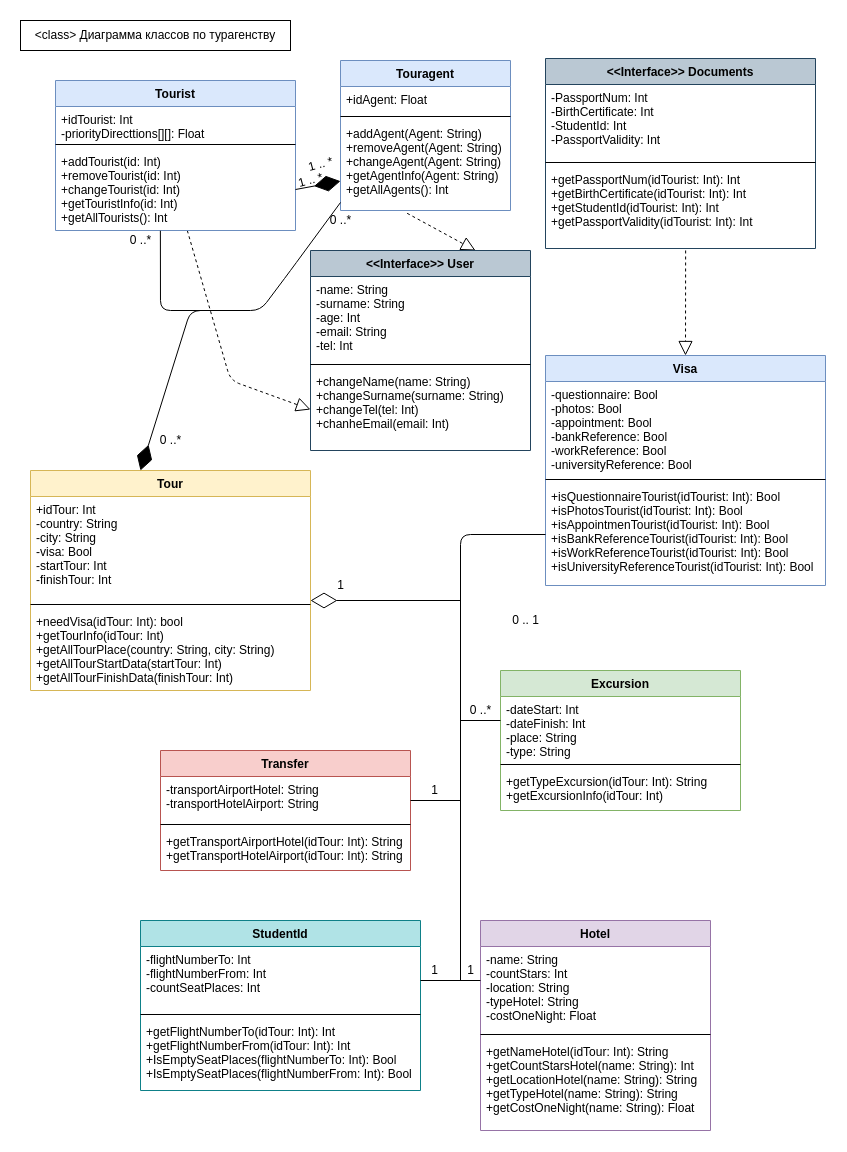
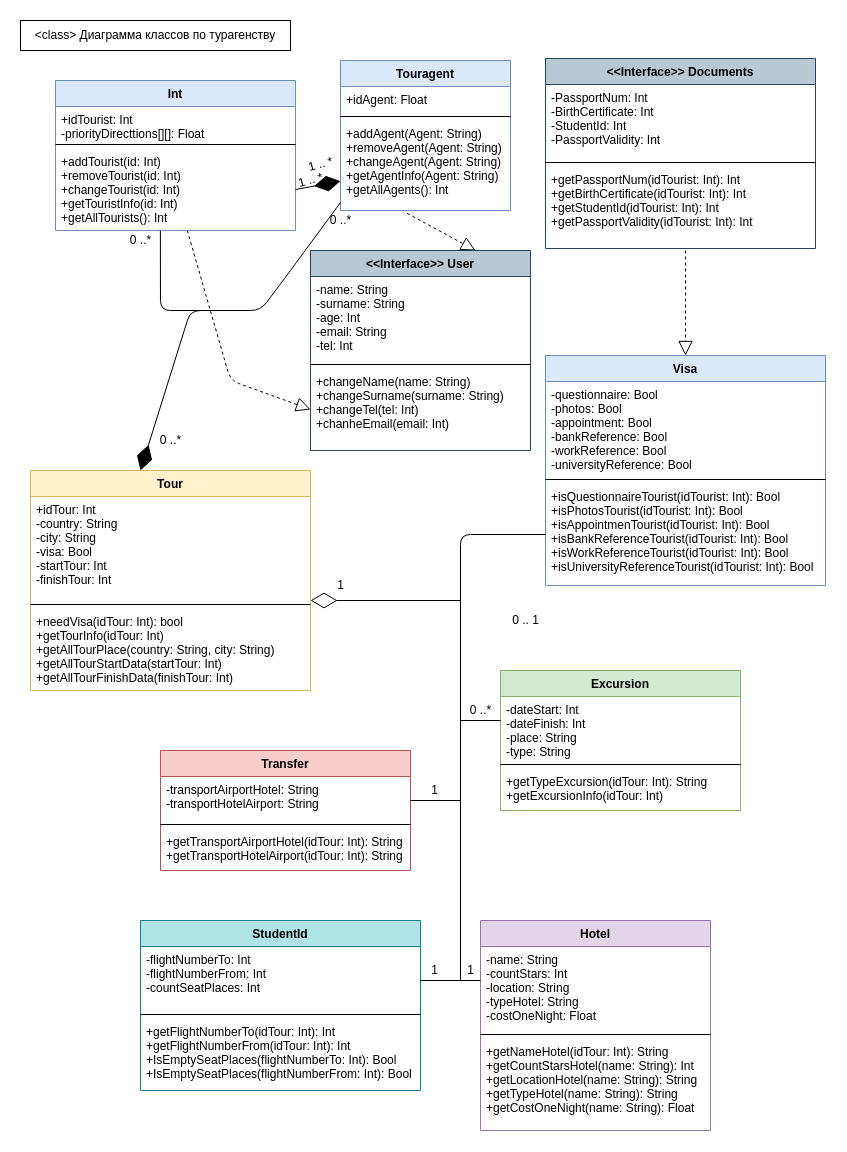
  <mxCell id="0" />
  <mxCell id="1" parent="0" />
  <mxCell id="2" value="&amp;lt;class&amp;gt; Диаграмма классов по турагенству" style="rounded=0;whiteSpace=wrap;html=1;" parent="1" vertex="1"><mxGeometry x="20" y="20" width="270" height="30" as="geometry" /></mxCell>
  <mxCell id="3" value="" style="endArrow=block;dashed=1;endFill=0;endSize=12;html=1;entryX=0;entryY=0.5;entryDx=0;entryDy=0;" edge="1" parent="1" source="8" target="20"><mxGeometry width="160" relative="1" as="geometry"><mxPoint x="173.04" y="260" as="sourcePoint" /><mxPoint x="328" y="350" as="targetPoint" /><Array as="points"><mxPoint x="230" y="380" /></Array></mxGeometry></mxCell>
  <mxCell id="4" value="" style="endArrow=block;dashed=1;endFill=0;endSize=12;html=1;exitX=0.392;exitY=1.031;exitDx=0;exitDy=0;exitPerimeter=0;entryX=0.75;entryY=0;entryDx=0;entryDy=0;" edge="1" parent="1" source="12" target="17"><mxGeometry width="160" relative="1" as="geometry"><mxPoint x="410" y="250" as="sourcePoint" /><mxPoint x="570" y="250" as="targetPoint" /><Array as="points" /></mxGeometry></mxCell>
- <mxCell id="5" value="Tourist" style="swimlane;fontStyle=1;align=center;verticalAlign=top;childLayout=stackLayout;horizontal=1;startSize=26;horizontalStack=0;resizeParent=1;resizeParentMax=0;resizeLast=0;collapsible=1;marginBottom=0;fillColor=#dae8fc;strokeColor=#6c8ebf;" vertex="1" parent="1"><mxGeometry x="55" y="80" width="240" height="150" as="geometry" /></mxCell>
+ <mxCell id="5" value="Int" style="swimlane;fontStyle=1;align=center;verticalAlign=top;childLayout=stackLayout;horizontal=1;startSize=26;horizontalStack=0;resizeParent=1;resizeParentMax=0;resizeLast=0;collapsible=1;marginBottom=0;fillColor=#dae8fc;strokeColor=#6c8ebf;" vertex="1" parent="1"><mxGeometry x="55" y="80" width="240" height="150" as="geometry" /></mxCell>
  <mxCell id="6" value="+idTourist: Int&#10;-priorityDirecttions[][]: Float&#10;" style="text;strokeColor=none;fillColor=none;align=left;verticalAlign=top;spacingLeft=4;spacingRight=4;overflow=hidden;rotatable=0;points=[[0,0.5],[1,0.5]];portConstraint=eastwest;" vertex="1" parent="5"><mxGeometry y="26" width="240" height="34" as="geometry" /></mxCell>
  <mxCell id="7" value="" style="line;strokeWidth=1;fillColor=none;align=left;verticalAlign=middle;spacingTop=-1;spacingLeft=3;spacingRight=3;rotatable=0;labelPosition=right;points=[];portConstraint=eastwest;" vertex="1" parent="5"><mxGeometry y="60" width="240" height="8" as="geometry" /></mxCell>
  <mxCell id="8" value="+addTourist(id: Int)&#10;+removeTourist(id: Int)&#10;+changeTourist(id: Int)&#10;+getTouristInfo(id: Int)&#10;+getAllTourists(): Int" style="text;strokeColor=none;fillColor=none;align=left;verticalAlign=top;spacingLeft=4;spacingRight=4;overflow=hidden;rotatable=0;points=[[0,0.5],[1,0.5]];portConstraint=eastwest;" vertex="1" parent="5"><mxGeometry y="68" width="240" height="82" as="geometry" /></mxCell>
  <mxCell id="9" value="Touragent" style="swimlane;fontStyle=1;align=center;verticalAlign=top;childLayout=stackLayout;horizontal=1;startSize=26;horizontalStack=0;resizeParent=1;resizeParentMax=0;resizeLast=0;collapsible=1;marginBottom=0;fillColor=#dae8fc;strokeColor=#6c8ebf;" vertex="1" parent="1"><mxGeometry x="340" y="60" width="170" height="150" as="geometry" /></mxCell>
  <mxCell id="10" value="+idAgent: Float&#10;" style="text;strokeColor=none;fillColor=none;align=left;verticalAlign=top;spacingLeft=4;spacingRight=4;overflow=hidden;rotatable=0;points=[[0,0.5],[1,0.5]];portConstraint=eastwest;" vertex="1" parent="9"><mxGeometry y="26" width="170" height="26" as="geometry" /></mxCell>
  <mxCell id="11" value="" style="line;strokeWidth=1;fillColor=none;align=left;verticalAlign=middle;spacingTop=-1;spacingLeft=3;spacingRight=3;rotatable=0;labelPosition=right;points=[];portConstraint=eastwest;" vertex="1" parent="9"><mxGeometry y="52" width="170" height="8" as="geometry" /></mxCell>
  <mxCell id="12" value="+addAgent(Agent: String)&#10;+removeAgent(Agent: String)&#10;+changeAgent(Agent: String)&#10;+getAgentInfo(Agent: String)&#10;+getAllAgents(): Int" style="text;strokeColor=none;fillColor=none;align=left;verticalAlign=top;spacingLeft=4;spacingRight=4;overflow=hidden;rotatable=0;points=[[0,0.5],[1,0.5]];portConstraint=eastwest;" vertex="1" parent="9"><mxGeometry y="60" width="170" height="90" as="geometry" /></mxCell>
  <mxCell id="13" value="&lt;&lt;Interface&gt;&gt; Documents" style="swimlane;fontStyle=1;align=center;verticalAlign=top;childLayout=stackLayout;horizontal=1;startSize=26;horizontalStack=0;resizeParent=1;resizeParentMax=0;resizeLast=0;collapsible=1;marginBottom=0;fillColor=#bac8d3;strokeColor=#23445d;" vertex="1" parent="1"><mxGeometry x="545" y="58" width="270" height="190" as="geometry" /></mxCell>
  <mxCell id="14" value="-PassportNum: Int&#10;-BirthСertificate: Int&#10;-StudentId: Int&#10;-PassportValidity: Int&#10;" style="text;strokeColor=none;fillColor=none;align=left;verticalAlign=top;spacingLeft=4;spacingRight=4;overflow=hidden;rotatable=0;points=[[0,0.5],[1,0.5]];portConstraint=eastwest;" vertex="1" parent="13"><mxGeometry y="26" width="270" height="74" as="geometry" /></mxCell>
  <mxCell id="15" value="" style="line;strokeWidth=1;fillColor=none;align=left;verticalAlign=middle;spacingTop=-1;spacingLeft=3;spacingRight=3;rotatable=0;labelPosition=right;points=[];portConstraint=eastwest;" vertex="1" parent="13"><mxGeometry y="100" width="270" height="8" as="geometry" /></mxCell>
  <mxCell id="16" value="+getPassportNum(idTourist: Int): Int&#10;+getBirthСertificate(idTourist: Int): Int&#10;+getStudentId(idTourist: Int): Int&#10;+getPassportValidity(idTourist: Int): Int" style="text;strokeColor=none;fillColor=none;align=left;verticalAlign=top;spacingLeft=4;spacingRight=4;overflow=hidden;rotatable=0;points=[[0,0.5],[1,0.5]];portConstraint=eastwest;" vertex="1" parent="13"><mxGeometry y="108" width="270" height="82" as="geometry" /></mxCell>
  <mxCell id="17" value="&lt;&lt;Interface&gt;&gt; User&#10;" style="swimlane;fontStyle=1;align=center;verticalAlign=top;childLayout=stackLayout;horizontal=1;startSize=26;horizontalStack=0;resizeParent=1;resizeParentMax=0;resizeLast=0;collapsible=1;marginBottom=0;fillColor=#bac8d3;strokeColor=#23445d;" vertex="1" parent="1"><mxGeometry x="310" y="250" width="220" height="200" as="geometry" /></mxCell>
  <mxCell id="18" value="-name: String&#10;-surname: String&#10;-age: Int&#10;-email: String&#10;-tel: Int" style="text;align=left;verticalAlign=top;spacingLeft=4;spacingRight=4;overflow=hidden;rotatable=0;points=[[0,0.5],[1,0.5]];portConstraint=eastwest;" vertex="1" parent="17"><mxGeometry y="26" width="220" height="84" as="geometry" /></mxCell>
  <mxCell id="19" value="" style="line;strokeWidth=1;fillColor=none;align=left;verticalAlign=middle;spacingTop=-1;spacingLeft=3;spacingRight=3;rotatable=0;labelPosition=right;points=[];portConstraint=eastwest;" vertex="1" parent="17"><mxGeometry y="110" width="220" height="8" as="geometry" /></mxCell>
  <mxCell id="20" value="+changeName(name: String)&#10;+changeSurname(surname: String)&#10;+changeTel(tel: Int)&#10;+chanheEmail(email: Int)" style="text;strokeColor=none;fillColor=none;align=left;verticalAlign=top;spacingLeft=4;spacingRight=4;overflow=hidden;rotatable=0;points=[[0,0.5],[1,0.5]];portConstraint=eastwest;" vertex="1" parent="17"><mxGeometry y="118" width="220" height="82" as="geometry" /></mxCell>
  <mxCell id="21" value="Visa" style="swimlane;fontStyle=1;align=center;verticalAlign=top;childLayout=stackLayout;horizontal=1;startSize=26;horizontalStack=0;resizeParent=1;resizeParentMax=0;resizeLast=0;collapsible=1;marginBottom=0;fillColor=#dae8fc;strokeColor=#6c8ebf;" vertex="1" parent="1"><mxGeometry x="545" y="355" width="280" height="230" as="geometry" /></mxCell>
  <mxCell id="22" value="-questionnaire: Bool&#10;-photos: Bool&#10;-appointment: Bool&#10;-bankReference: Bool&#10;-workReference: Bool&#10;-universityReference: Bool" style="text;strokeColor=none;fillColor=none;align=left;verticalAlign=top;spacingLeft=4;spacingRight=4;overflow=hidden;rotatable=0;points=[[0,0.5],[1,0.5]];portConstraint=eastwest;" vertex="1" parent="21"><mxGeometry y="26" width="280" height="94" as="geometry" /></mxCell>
  <mxCell id="23" value="" style="line;strokeWidth=1;fillColor=none;align=left;verticalAlign=middle;spacingTop=-1;spacingLeft=3;spacingRight=3;rotatable=0;labelPosition=right;points=[];portConstraint=eastwest;" vertex="1" parent="21"><mxGeometry y="120" width="280" height="8" as="geometry" /></mxCell>
  <mxCell id="24" value="+isQuestionnaireTourist(idTourist: Int): Bool&#10;+isPhotosTourist(idTourist: Int): Bool&#10;+isAppointmenTourist(idTourist: Int): Bool&#10;+isBankReferenceTourist(idTourist: Int): Bool&#10;+isWorkReferenceTourist(idTourist: Int): Bool&#10;+isUniversityReferenceTourist(idTourist: Int): Bool" style="text;strokeColor=none;fillColor=none;align=left;verticalAlign=top;spacingLeft=4;spacingRight=4;overflow=hidden;rotatable=0;points=[[0,0.5],[1,0.5]];portConstraint=eastwest;" vertex="1" parent="21"><mxGeometry y="128" width="280" height="102" as="geometry" /></mxCell>
  <mxCell id="25" value="Tour" style="swimlane;fontStyle=1;align=center;verticalAlign=top;childLayout=stackLayout;horizontal=1;startSize=26;horizontalStack=0;resizeParent=1;resizeParentMax=0;resizeLast=0;collapsible=1;marginBottom=0;fillColor=#fff2cc;strokeColor=#d6b656;" vertex="1" parent="1"><mxGeometry x="30" y="470" width="280" height="220" as="geometry" /></mxCell>
  <mxCell id="26" value="+idTour: Int&#10;-country: String&#10;-city: String&#10;-visa: Bool&#10;-startTour: Int&#10;-finishTour: Int&#10;&#10;" style="text;strokeColor=none;fillColor=none;align=left;verticalAlign=top;spacingLeft=4;spacingRight=4;overflow=hidden;rotatable=0;points=[[0,0.5],[1,0.5]];portConstraint=eastwest;" vertex="1" parent="25"><mxGeometry y="26" width="280" height="104" as="geometry" /></mxCell>
  <mxCell id="27" value="" style="line;strokeWidth=1;fillColor=none;align=left;verticalAlign=middle;spacingTop=-1;spacingLeft=3;spacingRight=3;rotatable=0;labelPosition=right;points=[];portConstraint=eastwest;" vertex="1" parent="25"><mxGeometry y="130" width="280" height="8" as="geometry" /></mxCell>
  <mxCell id="28" value="+needVisa(idTour: Int): bool&#10;+getTourInfo(idTour: Int)&#10;+getAllTourPlace(country: String, city: String)&#10;+getAllTourStartData(startTour: Int)&#10;+getAllTourFinishData(finishTour: Int)" style="text;strokeColor=none;fillColor=none;align=left;verticalAlign=top;spacingLeft=4;spacingRight=4;overflow=hidden;rotatable=0;points=[[0,0.5],[1,0.5]];portConstraint=eastwest;" vertex="1" parent="25"><mxGeometry y="138" width="280" height="82" as="geometry" /></mxCell>
  <mxCell id="29" value="Excursion" style="swimlane;fontStyle=1;align=center;verticalAlign=top;childLayout=stackLayout;horizontal=1;startSize=26;horizontalStack=0;resizeParent=1;resizeParentMax=0;resizeLast=0;collapsible=1;marginBottom=0;fillColor=#d5e8d4;strokeColor=#82b366;" vertex="1" parent="1"><mxGeometry x="500" y="670" width="240" height="140" as="geometry" /></mxCell>
  <mxCell id="30" value="-dateStart: Int&#10;-dateFinish: Int&#10;-place: String&#10;-type: String" style="text;strokeColor=none;fillColor=none;align=left;verticalAlign=top;spacingLeft=4;spacingRight=4;overflow=hidden;rotatable=0;points=[[0,0.5],[1,0.5]];portConstraint=eastwest;" vertex="1" parent="29"><mxGeometry y="26" width="240" height="64" as="geometry" /></mxCell>
  <mxCell id="31" value="" style="line;strokeWidth=1;fillColor=none;align=left;verticalAlign=middle;spacingTop=-1;spacingLeft=3;spacingRight=3;rotatable=0;labelPosition=right;points=[];portConstraint=eastwest;" vertex="1" parent="29"><mxGeometry y="90" width="240" height="8" as="geometry" /></mxCell>
  <mxCell id="32" value="+getTypeExcursion(idTour: Int): String&#10;+getExcursionInfo(idTour: Int)" style="text;strokeColor=none;fillColor=none;align=left;verticalAlign=top;spacingLeft=4;spacingRight=4;overflow=hidden;rotatable=0;points=[[0,0.5],[1,0.5]];portConstraint=eastwest;" vertex="1" parent="29"><mxGeometry y="98" width="240" height="42" as="geometry" /></mxCell>
  <mxCell id="33" value="Hotel" style="swimlane;fontStyle=1;align=center;verticalAlign=top;childLayout=stackLayout;horizontal=1;startSize=26;horizontalStack=0;resizeParent=1;resizeParentMax=0;resizeLast=0;collapsible=1;marginBottom=0;fillColor=#e1d5e7;strokeColor=#9673a6;" vertex="1" parent="1"><mxGeometry x="480" y="920" width="230" height="210" as="geometry" /></mxCell>
  <mxCell id="34" value="-name: String&#10;-countStars: Int&#10;-location: String&#10;-typeHotel: String&#10;-costOneNight: Float&#10;&#10;-&#10;" style="text;strokeColor=none;fillColor=none;align=left;verticalAlign=top;spacingLeft=4;spacingRight=4;overflow=hidden;rotatable=0;points=[[0,0.5],[1,0.5]];portConstraint=eastwest;" vertex="1" parent="33"><mxGeometry y="26" width="230" height="84" as="geometry" /></mxCell>
  <mxCell id="35" value="" style="line;strokeWidth=1;fillColor=none;align=left;verticalAlign=middle;spacingTop=-1;spacingLeft=3;spacingRight=3;rotatable=0;labelPosition=right;points=[];portConstraint=eastwest;" vertex="1" parent="33"><mxGeometry y="110" width="230" height="8" as="geometry" /></mxCell>
  <mxCell id="36" value="+getNameHotel(idTour: Int): String &#10;+getCountStarsHotel(name: String): Int &#10;+getLocationHotel(name: String): String &#10;+getTypeHotel(name: String): String &#10;+getCostOneNight(name: String): Float " style="text;strokeColor=none;fillColor=none;align=left;verticalAlign=top;spacingLeft=4;spacingRight=4;overflow=hidden;rotatable=0;points=[[0,0.5],[1,0.5]];portConstraint=eastwest;" vertex="1" parent="33"><mxGeometry y="118" width="230" height="92" as="geometry" /></mxCell>
  <mxCell id="37" value="StudentId" style="swimlane;fontStyle=1;align=center;verticalAlign=top;childLayout=stackLayout;horizontal=1;startSize=26;horizontalStack=0;resizeParent=1;resizeParentMax=0;resizeLast=0;collapsible=1;marginBottom=0;fillColor=#b0e3e6;strokeColor=#0e8088;" vertex="1" parent="1"><mxGeometry x="140" y="920" width="280" height="170" as="geometry" /></mxCell>
  <mxCell id="38" value="-flightNumberTo: Int&#10;-flightNumberFrom: Int&#10;-countSeatPlaces: Int" style="text;strokeColor=none;fillColor=none;align=left;verticalAlign=top;spacingLeft=4;spacingRight=4;overflow=hidden;rotatable=0;points=[[0,0.5],[1,0.5]];portConstraint=eastwest;" vertex="1" parent="37"><mxGeometry y="26" width="280" height="64" as="geometry" /></mxCell>
  <mxCell id="39" value="" style="line;strokeWidth=1;fillColor=none;align=left;verticalAlign=middle;spacingTop=-1;spacingLeft=3;spacingRight=3;rotatable=0;labelPosition=right;points=[];portConstraint=eastwest;" vertex="1" parent="37"><mxGeometry y="90" width="280" height="8" as="geometry" /></mxCell>
  <mxCell id="40" value="+getFlightNumberTo(idTour: Int): Int&#10;+getFlightNumberFrom(idTour: Int): Int&#10;+IsEmptySeatPlaces(flightNumberTo: Int): Bool&#10;+IsEmptySeatPlaces(flightNumberFrom: Int): Bool" style="text;strokeColor=none;fillColor=none;align=left;verticalAlign=top;spacingLeft=4;spacingRight=4;overflow=hidden;rotatable=0;points=[[0,0.5],[1,0.5]];portConstraint=eastwest;" vertex="1" parent="37"><mxGeometry y="98" width="280" height="72" as="geometry" /></mxCell>
  <mxCell id="41" value="Transfer" style="swimlane;fontStyle=1;align=center;verticalAlign=top;childLayout=stackLayout;horizontal=1;startSize=26;horizontalStack=0;resizeParent=1;resizeParentMax=0;resizeLast=0;collapsible=1;marginBottom=0;fillColor=#f8cecc;strokeColor=#b85450;" vertex="1" parent="1"><mxGeometry x="160" y="750" width="250" height="120" as="geometry" /></mxCell>
  <mxCell id="42" value="-transportAirportHotel: String&#10;-transportHotelAirport: String" style="text;strokeColor=none;fillColor=none;align=left;verticalAlign=top;spacingLeft=4;spacingRight=4;overflow=hidden;rotatable=0;points=[[0,0.5],[1,0.5]];portConstraint=eastwest;" vertex="1" parent="41"><mxGeometry y="26" width="250" height="44" as="geometry" /></mxCell>
  <mxCell id="43" value="" style="line;strokeWidth=1;fillColor=none;align=left;verticalAlign=middle;spacingTop=-1;spacingLeft=3;spacingRight=3;rotatable=0;labelPosition=right;points=[];portConstraint=eastwest;" vertex="1" parent="41"><mxGeometry y="70" width="250" height="8" as="geometry" /></mxCell>
  <mxCell id="44" value="+getTransportAirportHotel(idTour: Int): String&#10;+getTransportHotelAirport(idTour: Int): String" style="text;strokeColor=none;fillColor=none;align=left;verticalAlign=top;spacingLeft=4;spacingRight=4;overflow=hidden;rotatable=0;points=[[0,0.5],[1,0.5]];portConstraint=eastwest;" vertex="1" parent="41"><mxGeometry y="78" width="250" height="42" as="geometry" /></mxCell>
  <mxCell id="45" value="" style="endArrow=none;html=1;entryX=0;entryY=0.5;entryDx=0;entryDy=0;" edge="1" parent="1" target="24"><mxGeometry width="50" height="50" relative="1" as="geometry"><mxPoint x="460" y="980" as="sourcePoint" /><mxPoint x="460" y="530" as="targetPoint" /><Array as="points"><mxPoint x="460" y="534" /></Array></mxGeometry></mxCell>
  <mxCell id="46" value="" style="endArrow=none;html=1;" edge="1" parent="1"><mxGeometry width="50" height="50" relative="1" as="geometry"><mxPoint x="420" y="980" as="sourcePoint" /><mxPoint x="480" y="980" as="targetPoint" /></mxGeometry></mxCell>
  <mxCell id="47" value="" style="endArrow=none;html=1;" edge="1" parent="1"><mxGeometry width="50" height="50" relative="1" as="geometry"><mxPoint x="410" y="800" as="sourcePoint" /><mxPoint x="460" y="800" as="targetPoint" /></mxGeometry></mxCell>
  <mxCell id="48" value="" style="endArrow=none;html=1;" edge="1" parent="1"><mxGeometry width="50" height="50" relative="1" as="geometry"><mxPoint x="460" y="720" as="sourcePoint" /><mxPoint x="500" y="720" as="targetPoint" /></mxGeometry></mxCell>
  <mxCell id="49" value="" style="endArrow=diamondThin;endFill=0;endSize=24;html=1;" edge="1" parent="1"><mxGeometry width="160" relative="1" as="geometry"><mxPoint x="460" y="600" as="sourcePoint" /><mxPoint x="310" y="600" as="targetPoint" /></mxGeometry></mxCell>
  <mxCell id="50" value="" style="endArrow=diamondThin;endFill=1;endSize=24;html=1;exitX=0;exitY=0.911;exitDx=0;exitDy=0;exitPerimeter=0;" edge="1" parent="1" source="12"><mxGeometry width="160" relative="1" as="geometry"><mxPoint x="150" y="340" as="sourcePoint" /><mxPoint x="140" y="470" as="targetPoint" /><Array as="points"><mxPoint x="290" y="270" /><mxPoint x="260" y="310" /><mxPoint x="190" y="310" /></Array></mxGeometry></mxCell>
  <mxCell id="51" value="" style="endArrow=none;html=1;entryX=0.437;entryY=1.003;entryDx=0;entryDy=0;entryPerimeter=0;" edge="1" parent="1" target="8"><mxGeometry width="50" height="50" relative="1" as="geometry"><mxPoint x="220" y="310" as="sourcePoint" /><mxPoint x="460" y="380" as="targetPoint" /><Array as="points"><mxPoint x="160" y="310" /></Array></mxGeometry></mxCell>
  <mxCell id="52" value="" style="endArrow=block;dashed=1;endFill=0;endSize=12;html=1;exitX=0.519;exitY=1.024;exitDx=0;exitDy=0;exitPerimeter=0;entryX=0.5;entryY=0;entryDx=0;entryDy=0;" edge="1" parent="1" source="16" target="21"><mxGeometry width="160" relative="1" as="geometry"><mxPoint x="350" y="310" as="sourcePoint" /><mxPoint x="510" y="310" as="targetPoint" /></mxGeometry></mxCell>
  <mxCell id="53" value="0 ..*" style="text;html=1;align=center;verticalAlign=middle;resizable=0;points=[];autosize=1;" vertex="1" parent="1"><mxGeometry x="150" y="430" width="40" height="20" as="geometry" /></mxCell>
  <mxCell id="54" value="0 .. 1" style="text;html=1;align=center;verticalAlign=middle;resizable=0;points=[];autosize=1;" vertex="1" parent="1"><mxGeometry x="505" y="610" width="40" height="20" as="geometry" /></mxCell>
  <mxCell id="55" value="0 ..*" style="text;html=1;align=center;verticalAlign=middle;resizable=0;points=[];autosize=1;" vertex="1" parent="1"><mxGeometry x="460" y="700" width="40" height="20" as="geometry" /></mxCell>
  <mxCell id="56" value="1" style="text;html=1;align=center;verticalAlign=middle;resizable=0;points=[];autosize=1;" vertex="1" parent="1"><mxGeometry x="460" y="960" width="20" height="20" as="geometry" /></mxCell>
  <mxCell id="57" value="1" style="text;html=1;align=center;verticalAlign=middle;resizable=0;points=[];autosize=1;" vertex="1" parent="1"><mxGeometry x="424" y="960" width="20" height="20" as="geometry" /></mxCell>
  <mxCell id="58" value="1" style="text;html=1;align=center;verticalAlign=middle;resizable=0;points=[];autosize=1;" vertex="1" parent="1"><mxGeometry x="424" y="780" width="20" height="20" as="geometry" /></mxCell>
  <mxCell id="59" value="1" style="text;html=1;align=center;verticalAlign=middle;resizable=0;points=[];autosize=1;" vertex="1" parent="1"><mxGeometry x="330" y="575" width="20" height="20" as="geometry" /></mxCell>
  <mxCell id="60" value="0 ..*" style="text;html=1;align=center;verticalAlign=middle;resizable=0;points=[];autosize=1;" vertex="1" parent="1"><mxGeometry x="120" y="230" width="40" height="20" as="geometry" /></mxCell>
  <mxCell id="61" value="0 ..*" style="text;html=1;align=center;verticalAlign=middle;resizable=0;points=[];autosize=1;" vertex="1" parent="1"><mxGeometry x="320" y="210" width="40" height="20" as="geometry" /></mxCell>
  <mxCell id="62" value="" style="endArrow=diamondThin;endFill=1;endSize=24;html=1;exitX=1;exitY=0.5;exitDx=0;exitDy=0;" edge="1" parent="1" source="8" target="12"><mxGeometry width="160" relative="1" as="geometry"><mxPoint x="320" y="310" as="sourcePoint" /><mxPoint x="480" y="310" as="targetPoint" /></mxGeometry></mxCell>
  <mxCell id="63" value="1 .. *" style="text;html=1;align=center;verticalAlign=middle;resizable=0;points=[];autosize=1;rotation=-15;" vertex="1" parent="1"><mxGeometry x="290" y="170" width="40" height="20" as="geometry" /></mxCell>
  <mxCell id="64" value="1 .. *" style="text;html=1;align=center;verticalAlign=middle;resizable=0;points=[];autosize=1;rotation=-15;" vertex="1" parent="1"><mxGeometry x="300" y="154" width="40" height="20" as="geometry" /></mxCell>
